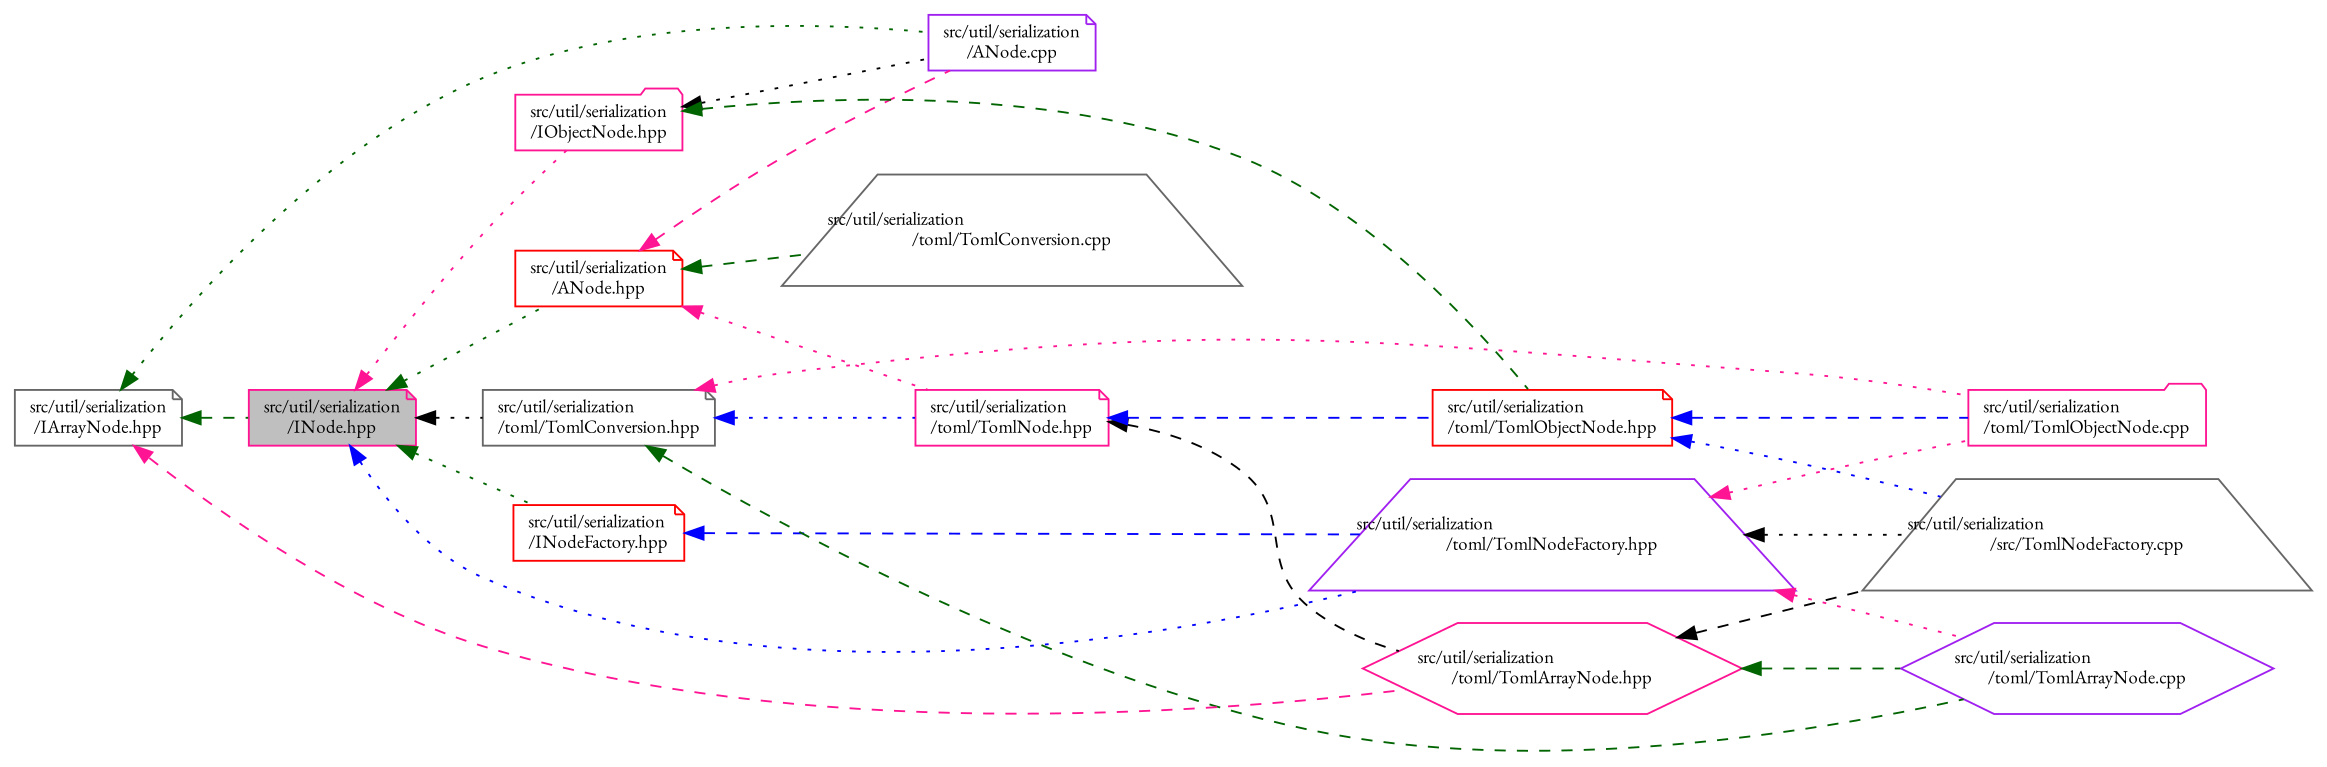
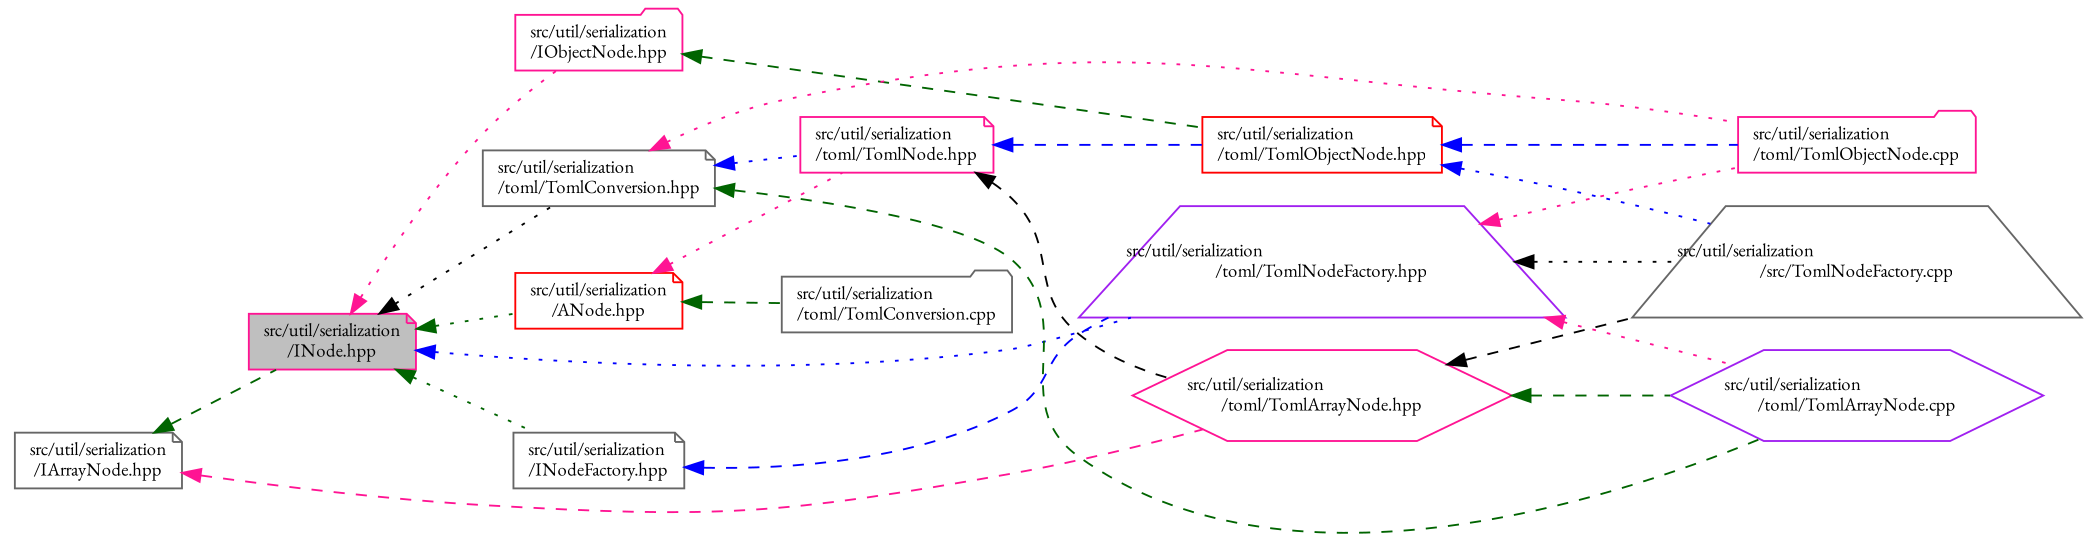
  digraph {
    fontname="EB Garamond"
    rankdir=LR
    node [color=deeppink fillcolor=white fontname="EB Garamond" fontsize=10 shape=note style=filled]
    edge [color=darkgreen dir=back fontname="EB Garamond" fontsize=10 labelfontname=Helvetica labelfontsize=10 style=dotted]
    n1 [fillcolor=grey75 fontcolor=black height=0.2 label="src/util/serialization\l/INode.hpp" width=0.4]
    n2 [color=red height=0.2 label="src/util/serialization\l/ANode.hpp" width=0.4]
-   n3 [color=red height=0.2 label="src/util/serialization\l/INodeFactory.hpp" width=0.4]
+   n3 [color=gray40 height=0.2 label="src/util/serialization\l/INodeFactory.hpp" width=0.4]
    n4 [color=purple height=0.2 label="src/util/serialization\l/toml/TomlNodeFactory.hpp" shape=trapezium width=0.4]
    n5 [height=0.2 label="src/util/serialization\l/IObjectNode.hpp" shape=folder width=0.4]
    n6 [color=gray40 height=0.2 label="src/util/serialization\l/toml/TomlConversion.hpp" width=0.4]
-   n7 [color=purple height=0.2 label="src/util/serialization\l/ANode.cpp" width=0.4]
    n8 [height=0.2 label="src/util/serialization\l/toml/TomlNode.hpp" width=0.4]
-   n9 [color=gray40 height=0.2 label="src/util/serialization\l/toml/TomlConversion.cpp" shape=trapezium width=0.4]
+   n9 [color=gray40 height=0.2 label="src/util/serialization\l/toml/TomlConversion.cpp" shape=folder width=0.4]
    n10 [color=gray40 height=0.2 label="src/util/serialization\l/IArrayNode.hpp" width=0.4]
    n11 [height=0.2 label="src/util/serialization\l/toml/TomlArrayNode.hpp" shape=hexagon width=0.4]
    n12 [color=purple height=0.2 label="src/util/serialization\l/toml/TomlArrayNode.cpp" shape=hexagon width=0.4]
    n13 [color=gray40 height=0.2 label="src/util/serialization\l/src/TomlNodeFactory.cpp" shape=trapezium width=0.4]
    n14 [height=0.2 label="src/util/serialization\l/toml/TomlObjectNode.cpp" shape=folder width=0.4]
    n15 [color=red height=0.2 label="src/util/serialization\l/toml/TomlObjectNode.hpp" width=0.4]
    n1 -> n2
    n1 -> n3
    n1 -> n4 [color=blue]
    n1 -> n5 [color=deeppink]
    n1 -> n6 [color=black]
-   n2 -> n7 [color=deeppink style=dashed]
    n2 -> n8 [color=deeppink]
    n2 -> n9 [style=dashed]
    n3 -> n4 [color=blue style=dashed]
    n4 -> n12 [color=deeppink]
    n4 -> n13 [color=black]
    n4 -> n14 [color=deeppink]
-   n5 -> n7 [color=black]
    n5 -> n15 [style=dashed]
    n6 -> n8 [color=blue]
    n6 -> n12 [style=dashed]
    n6 -> n14 [color=deeppink]
    n8 -> n11 [color=black style=dashed]
    n8 -> n15 [color=blue style=dashed]
    n10 -> n1 [style=dashed]
-   n10 -> n7
    n10 -> n11 [color=deeppink style=dashed]
    n11 -> n12 [style=dashed]
    n11 -> n13 [color=black style=dashed]
    n15 -> n13 [color=blue]
    n15 -> n14 [color=blue style=dashed]
  }
